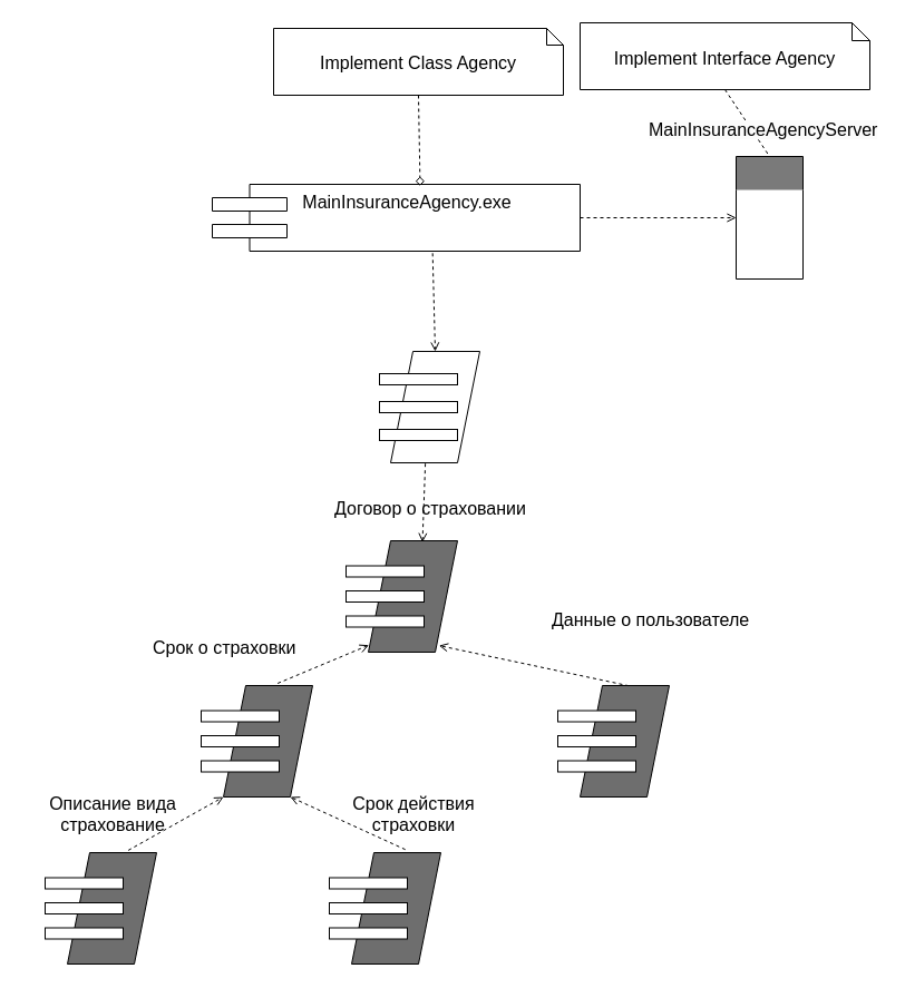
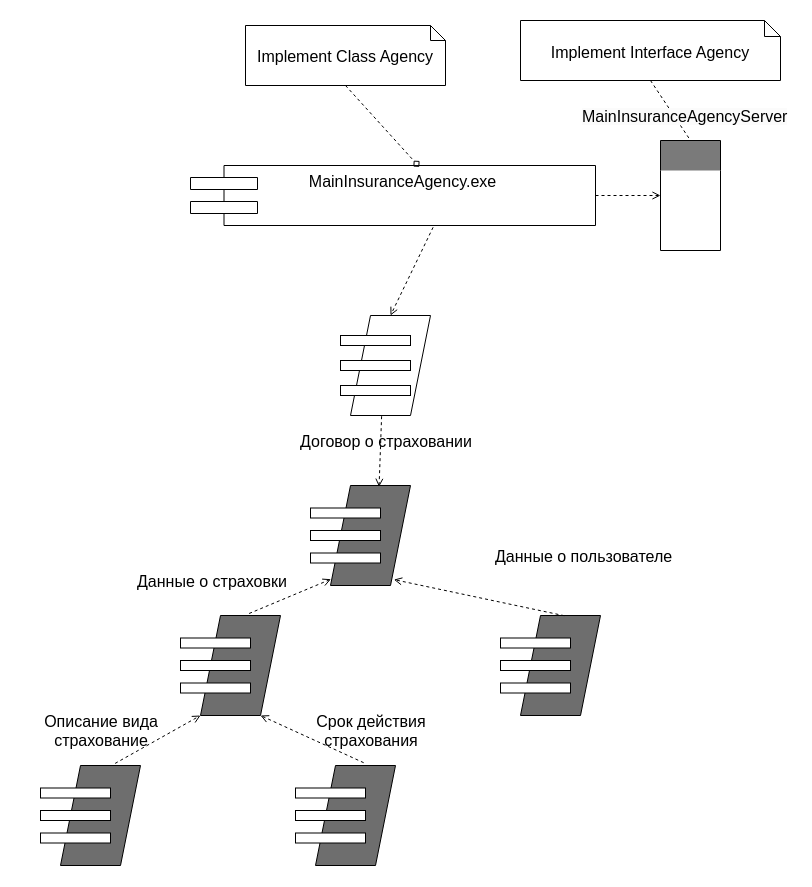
  <mxCell id="0" />
  <mxCell id="1" parent="0" />
- <mxCell id="2" value="&lt;font style=&quot;font-size: 16px;&quot;&gt;Implement Class Agency&lt;/font&gt;" style="shape=note2;boundedLbl=1;whiteSpace=wrap;html=1;size=15;verticalAlign=top;align=center;" vertex="1" parent="1"><mxGeometry x="245" y="25" width="260" height="60" as="geometry" /></mxCell>
- <mxCell id="3" value="&lt;font style=&quot;font-size: 16px;&quot;&gt;MainInsuranceAgency.exe&lt;/font&gt;" style="shape=module;align=left;spacingLeft=20;align=center;verticalAlign=top;whiteSpace=wrap;html=1;jettyWidth=67;jettyHeight=12;" vertex="1" parent="1"><mxGeometry x="190" y="165" width="330" height="60" as="geometry" /></mxCell>
+ <mxCell id="2" value="&lt;font style=&quot;font-size: 16px;&quot;&gt;Implement Class Agency&lt;/font&gt;" style="shape=note2;boundedLbl=1;whiteSpace=wrap;html=1;size=15;verticalAlign=top;align=center;" vertex="1" parent="1"><mxGeometry x="245" y="25" width="200" height="60" as="geometry" /></mxCell>
+ <mxCell id="3" value="&lt;font style=&quot;font-size: 16px;&quot;&gt;MainInsuranceAgency.exe&lt;/font&gt;" style="shape=module;align=left;spacingLeft=20;align=center;verticalAlign=top;whiteSpace=wrap;html=1;jettyWidth=67;jettyHeight=12;" vertex="1" parent="1"><mxGeometry x="190" y="165" width="405" height="60" as="geometry" /></mxCell>
  <mxCell id="4" value="" style="shape=parallelogram;perimeter=parallelogramPerimeter;whiteSpace=wrap;html=1;fixedSize=1;" vertex="1" parent="1"><mxGeometry x="350" y="315" width="80" height="100" as="geometry" /></mxCell>
  <mxCell id="5" value="" style="rounded=0;whiteSpace=wrap;html=1;" vertex="1" parent="1"><mxGeometry x="340" y="335" width="70" height="10" as="geometry" /></mxCell>
  <mxCell id="6" value="" style="rounded=0;whiteSpace=wrap;html=1;" vertex="1" parent="1"><mxGeometry x="340" y="360" width="70" height="10" as="geometry" /></mxCell>
  <mxCell id="7" value="" style="rounded=0;whiteSpace=wrap;html=1;" vertex="1" parent="1"><mxGeometry x="340" y="385" width="70" height="10" as="geometry" /></mxCell>
  <mxCell id="8" value="" style="shape=parallelogram;perimeter=parallelogramPerimeter;whiteSpace=wrap;html=1;fixedSize=1;fillColor=#6E6E6E;" vertex="1" parent="1"><mxGeometry x="330" y="485" width="80" height="100" as="geometry" /></mxCell>
  <mxCell id="9" value="" style="rounded=0;whiteSpace=wrap;html=1;" vertex="1" parent="1"><mxGeometry x="310" y="507.5" width="70" height="10" as="geometry" /></mxCell>
  <mxCell id="10" value="" style="rounded=0;whiteSpace=wrap;html=1;" vertex="1" parent="1"><mxGeometry x="310" y="530" width="70" height="10" as="geometry" /></mxCell>
  <mxCell id="11" value="" style="rounded=0;whiteSpace=wrap;html=1;" vertex="1" parent="1"><mxGeometry x="310" y="552.5" width="70" height="10" as="geometry" /></mxCell>
  <mxCell id="12" value="" style="swimlane;whiteSpace=wrap;html=1;startSize=30;fillColor=#7a7a7a;swimlaneLine=0;arcSize=9;editable=1;movable=1;resizable=1;rotatable=1;deletable=1;locked=0;connectable=1;pointerEvents=0;strokeColor=default;" vertex="1" parent="1"><mxGeometry x="660" y="140" width="60" height="110" as="geometry"><mxRectangle x="570" y="450" width="50" height="40" as="alternateBounds" /></mxGeometry></mxCell>
  <mxCell id="13" value="&lt;div&gt;&lt;font style=&quot;font-size: 16px;&quot;&gt;Implement Interface Agency&lt;/font&gt;&lt;br&gt;&lt;/div&gt;" style="shape=note2;boundedLbl=1;whiteSpace=wrap;html=1;size=16;verticalAlign=top;align=center;" vertex="1" parent="1"><mxGeometry x="520" y="20" width="260" height="60" as="geometry" /></mxCell>
  <mxCell id="14" style="rounded=0;orthogonalLoop=1;jettySize=auto;html=1;exitX=0.5;exitY=1;exitDx=0;exitDy=0;exitPerimeter=0;entryX=0.565;entryY=0.023;entryDx=0;entryDy=0;entryPerimeter=0;endArrow=diamond;endFill=0;dashed=1;" edge="1" parent="1" source="2" target="3"><mxGeometry relative="1" as="geometry"><mxPoint x="410" y="155" as="targetPoint" /></mxGeometry></mxCell>
  <mxCell id="15" style="rounded=0;orthogonalLoop=1;jettySize=auto;html=1;exitX=1;exitY=0.5;exitDx=0;exitDy=0;entryX=0;entryY=0.5;entryDx=0;entryDy=0;dashed=1;endArrow=open;endFill=0;" edge="1" parent="1" source="3" target="12"><mxGeometry relative="1" as="geometry"><mxPoint x="400" y="235" as="sourcePoint" /><mxPoint x="560" y="335" as="targetPoint" /></mxGeometry></mxCell>
  <mxCell id="16" style="rounded=0;orthogonalLoop=1;jettySize=auto;html=1;exitX=0.5;exitY=1;exitDx=0;exitDy=0;exitPerimeter=0;entryX=0.5;entryY=0;entryDx=0;entryDy=0;endArrow=none;endFill=0;dashed=1;" edge="1" parent="1" source="13" target="12"><mxGeometry relative="1" as="geometry"><mxPoint x="270" y="35" as="sourcePoint" /><mxPoint x="271" y="176" as="targetPoint" /></mxGeometry></mxCell>
  <mxCell id="17" value="" style="shape=parallelogram;perimeter=parallelogramPerimeter;whiteSpace=wrap;html=1;fixedSize=1;fillColor=#6E6E6E;" vertex="1" parent="1"><mxGeometry x="200" y="615" width="80" height="100" as="geometry" /></mxCell>
  <mxCell id="18" value="" style="rounded=0;whiteSpace=wrap;html=1;" vertex="1" parent="1"><mxGeometry x="180" y="637.5" width="70" height="10" as="geometry" /></mxCell>
  <mxCell id="19" value="" style="rounded=0;whiteSpace=wrap;html=1;" vertex="1" parent="1"><mxGeometry x="180" y="660" width="70" height="10" as="geometry" /></mxCell>
  <mxCell id="20" value="" style="rounded=0;whiteSpace=wrap;html=1;" vertex="1" parent="1"><mxGeometry x="180" y="682.5" width="70" height="10" as="geometry" /></mxCell>
  <mxCell id="21" value="" style="shape=parallelogram;perimeter=parallelogramPerimeter;whiteSpace=wrap;html=1;fixedSize=1;fillColor=#6E6E6E;" vertex="1" parent="1"><mxGeometry x="520" y="615" width="80" height="100" as="geometry" /></mxCell>
  <mxCell id="22" value="" style="rounded=0;whiteSpace=wrap;html=1;" vertex="1" parent="1"><mxGeometry x="500" y="637.5" width="70" height="10" as="geometry" /></mxCell>
  <mxCell id="23" value="" style="rounded=0;whiteSpace=wrap;html=1;" vertex="1" parent="1"><mxGeometry x="500" y="660" width="70" height="10" as="geometry" /></mxCell>
  <mxCell id="24" value="" style="rounded=0;whiteSpace=wrap;html=1;" vertex="1" parent="1"><mxGeometry x="500" y="682.5" width="70" height="10" as="geometry" /></mxCell>
  <mxCell id="25" value="" style="shape=parallelogram;perimeter=parallelogramPerimeter;whiteSpace=wrap;html=1;fixedSize=1;fillColor=#6E6E6E;" vertex="1" parent="1"><mxGeometry x="60" y="765" width="80" height="100" as="geometry" /></mxCell>
  <mxCell id="26" value="" style="rounded=0;whiteSpace=wrap;html=1;" vertex="1" parent="1"><mxGeometry x="40" y="787.5" width="70" height="10" as="geometry" /></mxCell>
  <mxCell id="27" value="" style="rounded=0;whiteSpace=wrap;html=1;" vertex="1" parent="1"><mxGeometry x="40" y="810" width="70" height="10" as="geometry" /></mxCell>
  <mxCell id="28" value="" style="rounded=0;whiteSpace=wrap;html=1;" vertex="1" parent="1"><mxGeometry x="40" y="832.5" width="70" height="10" as="geometry" /></mxCell>
  <mxCell id="29" value="" style="shape=parallelogram;perimeter=parallelogramPerimeter;whiteSpace=wrap;html=1;fixedSize=1;fillColor=#6E6E6E;" vertex="1" parent="1"><mxGeometry x="315" y="765" width="80" height="100" as="geometry" /></mxCell>
  <mxCell id="30" value="" style="rounded=0;whiteSpace=wrap;html=1;" vertex="1" parent="1"><mxGeometry x="295" y="787.5" width="70" height="10" as="geometry" /></mxCell>
  <mxCell id="31" value="" style="rounded=0;whiteSpace=wrap;html=1;" vertex="1" parent="1"><mxGeometry x="295" y="810" width="70" height="10" as="geometry" /></mxCell>
  <mxCell id="32" value="" style="rounded=0;whiteSpace=wrap;html=1;" vertex="1" parent="1"><mxGeometry x="295" y="832.5" width="70" height="10" as="geometry" /></mxCell>
  <mxCell id="33" style="rounded=0;orthogonalLoop=1;jettySize=auto;html=1;exitX=0.389;exitY=1.007;exitDx=0;exitDy=0;entryX=0.607;entryY=0.013;entryDx=0;entryDy=0;dashed=1;endArrow=open;endFill=0;exitPerimeter=0;entryPerimeter=0;" edge="1" parent="1" source="4" target="8"><mxGeometry relative="1" as="geometry"><mxPoint x="565" y="205" as="sourcePoint" /><mxPoint x="820" y="205" as="targetPoint" /></mxGeometry></mxCell>
  <mxCell id="34" style="rounded=0;orthogonalLoop=1;jettySize=auto;html=1;exitX=0.608;exitY=-0.02;exitDx=0;exitDy=0;dashed=1;endArrow=open;endFill=0;exitPerimeter=0;entryX=0.006;entryY=0.937;entryDx=0;entryDy=0;entryPerimeter=0;" edge="1" parent="1" source="17" target="8"><mxGeometry relative="1" as="geometry"><mxPoint x="391" y="446" as="sourcePoint" /><mxPoint x="330" y="585" as="targetPoint" /></mxGeometry></mxCell>
  <mxCell id="35" style="rounded=0;orthogonalLoop=1;jettySize=auto;html=1;exitX=0.547;exitY=0.002;exitDx=0;exitDy=0;dashed=1;endArrow=open;endFill=0;exitPerimeter=0;entryX=0.792;entryY=0.941;entryDx=0;entryDy=0;entryPerimeter=0;" edge="1" parent="1" source="21" target="8"><mxGeometry relative="1" as="geometry"><mxPoint x="259" y="623" as="sourcePoint" /><mxPoint x="340" y="595" as="targetPoint" /></mxGeometry></mxCell>
  <mxCell id="36" style="rounded=0;orthogonalLoop=1;jettySize=auto;html=1;exitX=0.602;exitY=-0.028;exitDx=0;exitDy=0;dashed=1;endArrow=open;endFill=0;exitPerimeter=0;entryX=0.75;entryY=1;entryDx=0;entryDy=0;" edge="1" parent="1" source="29" target="17"><mxGeometry relative="1" as="geometry"><mxPoint x="574" y="625" as="sourcePoint" /><mxPoint x="403" y="589" as="targetPoint" /></mxGeometry></mxCell>
  <mxCell id="37" style="rounded=0;orthogonalLoop=1;jettySize=auto;html=1;exitX=0.683;exitY=-0.021;exitDx=0;exitDy=0;dashed=1;endArrow=open;endFill=0;exitPerimeter=0;entryX=0;entryY=1;entryDx=0;entryDy=0;" edge="1" parent="1" source="25" target="17"><mxGeometry relative="1" as="geometry"><mxPoint x="373" y="772" as="sourcePoint" /><mxPoint x="270" y="725" as="targetPoint" /></mxGeometry></mxCell>
  <mxCell id="38" value="&lt;span style=&quot;color: rgb(0, 0, 0); font-family: Helvetica; font-size: 16px; font-style: normal; font-variant-ligatures: normal; font-variant-caps: normal; font-weight: 400; letter-spacing: normal; orphans: 2; text-align: center; text-indent: 0px; text-transform: none; widows: 2; word-spacing: 0px; -webkit-text-stroke-width: 0px; white-space: normal; background-color: rgb(251, 251, 251); text-decoration-thickness: initial; text-decoration-style: initial; text-decoration-color: initial; float: none; display: inline !important;&quot;&gt;MainInsuranceAgencyServer&lt;/span&gt;" style="text;whiteSpace=wrap;html=1;arcSize=16;absoluteArcSize=0;fontSize=16;" vertex="1" parent="1"><mxGeometry x="580" y="100" width="210" height="30" as="geometry" /></mxCell>
  <mxCell id="39" value="" style="rounded=0;orthogonalLoop=1;jettySize=auto;html=1;exitX=0.599;exitY=1.03;exitDx=0;exitDy=0;entryX=0.5;entryY=0;entryDx=0;entryDy=0;dashed=1;endArrow=open;endFill=0;exitPerimeter=0;" edge="1" parent="1" source="3" target="4"><mxGeometry relative="1" as="geometry"><mxPoint x="388" y="227" as="sourcePoint" /><mxPoint x="390" y="295" as="targetPoint" /></mxGeometry></mxCell>
- <mxCell id="40" value="&lt;div style=&quot;text-align: center;&quot;&gt;&lt;span style=&quot;background-color: initial;&quot;&gt;Договор о страховании&lt;/span&gt;&lt;/div&gt;" style="text;whiteSpace=wrap;html=1;arcSize=16;absoluteArcSize=0;fontSize=16;" vertex="1" parent="1"><mxGeometry x="297.5" y="440" width="185" height="30" as="geometry" /></mxCell>
- <mxCell id="41" value="&lt;div style=&quot;text-align: center;&quot;&gt;&lt;span style=&quot;background-color: initial;&quot;&gt;Срок о страховки&lt;/span&gt;&lt;/div&gt;" style="text;whiteSpace=wrap;html=1;arcSize=16;absoluteArcSize=0;fontSize=16;" vertex="1" parent="1"><mxGeometry x="135" y="565" width="160" height="42.5" as="geometry" /></mxCell>
+ <mxCell id="40" value="&lt;div style=&quot;text-align: center;&quot;&gt;&lt;span style=&quot;background-color: initial;&quot;&gt;Договор о страховании&lt;/span&gt;&lt;/div&gt;" style="text;whiteSpace=wrap;html=1;arcSize=16;absoluteArcSize=0;fontSize=16;" vertex="1" parent="1"><mxGeometry x="297.5" y="425" width="185" height="30" as="geometry" /></mxCell>
+ <mxCell id="41" value="&lt;div style=&quot;text-align: center;&quot;&gt;&lt;span style=&quot;background-color: initial;&quot;&gt;Данные о страховки&lt;/span&gt;&lt;/div&gt;" style="text;whiteSpace=wrap;html=1;arcSize=16;absoluteArcSize=0;fontSize=16;" vertex="1" parent="1"><mxGeometry x="135" y="565" width="160" height="42.5" as="geometry" /></mxCell>
  <mxCell id="42" value="&lt;div style=&quot;text-align: center;&quot;&gt;&lt;span style=&quot;background-color: initial;&quot;&gt;Данные о пользователе&lt;/span&gt;&lt;/div&gt;" style="text;whiteSpace=wrap;html=1;arcSize=16;absoluteArcSize=0;fontSize=16;" vertex="1" parent="1"><mxGeometry x="492.5" y="540" width="185" height="30" as="geometry" /></mxCell>
  <mxCell id="43" value="&lt;div style=&quot;text-align: center;&quot;&gt;&lt;span style=&quot;background-color: initial;&quot;&gt;Описание вида страхование&lt;/span&gt;&lt;/div&gt;" style="text;whiteSpace=wrap;html=1;arcSize=16;absoluteArcSize=0;fontSize=16;" vertex="1" parent="1"><mxGeometry x="20" y="705" width="160" height="42.5" as="geometry" /></mxCell>
- <mxCell id="44" value="&lt;div style=&quot;text-align: center;&quot;&gt;Срок действия страховки&lt;/div&gt;" style="text;whiteSpace=wrap;html=1;arcSize=16;absoluteArcSize=0;fontSize=16;" vertex="1" parent="1"><mxGeometry x="290" y="705" width="160" height="42.5" as="geometry" /></mxCell>
+ <mxCell id="44" value="&lt;div style=&quot;text-align: center;&quot;&gt;Срок действия страхования&lt;/div&gt;" style="text;whiteSpace=wrap;html=1;arcSize=16;absoluteArcSize=0;fontSize=16;" vertex="1" parent="1"><mxGeometry x="290" y="705" width="160" height="42.5" as="geometry" /></mxCell>
